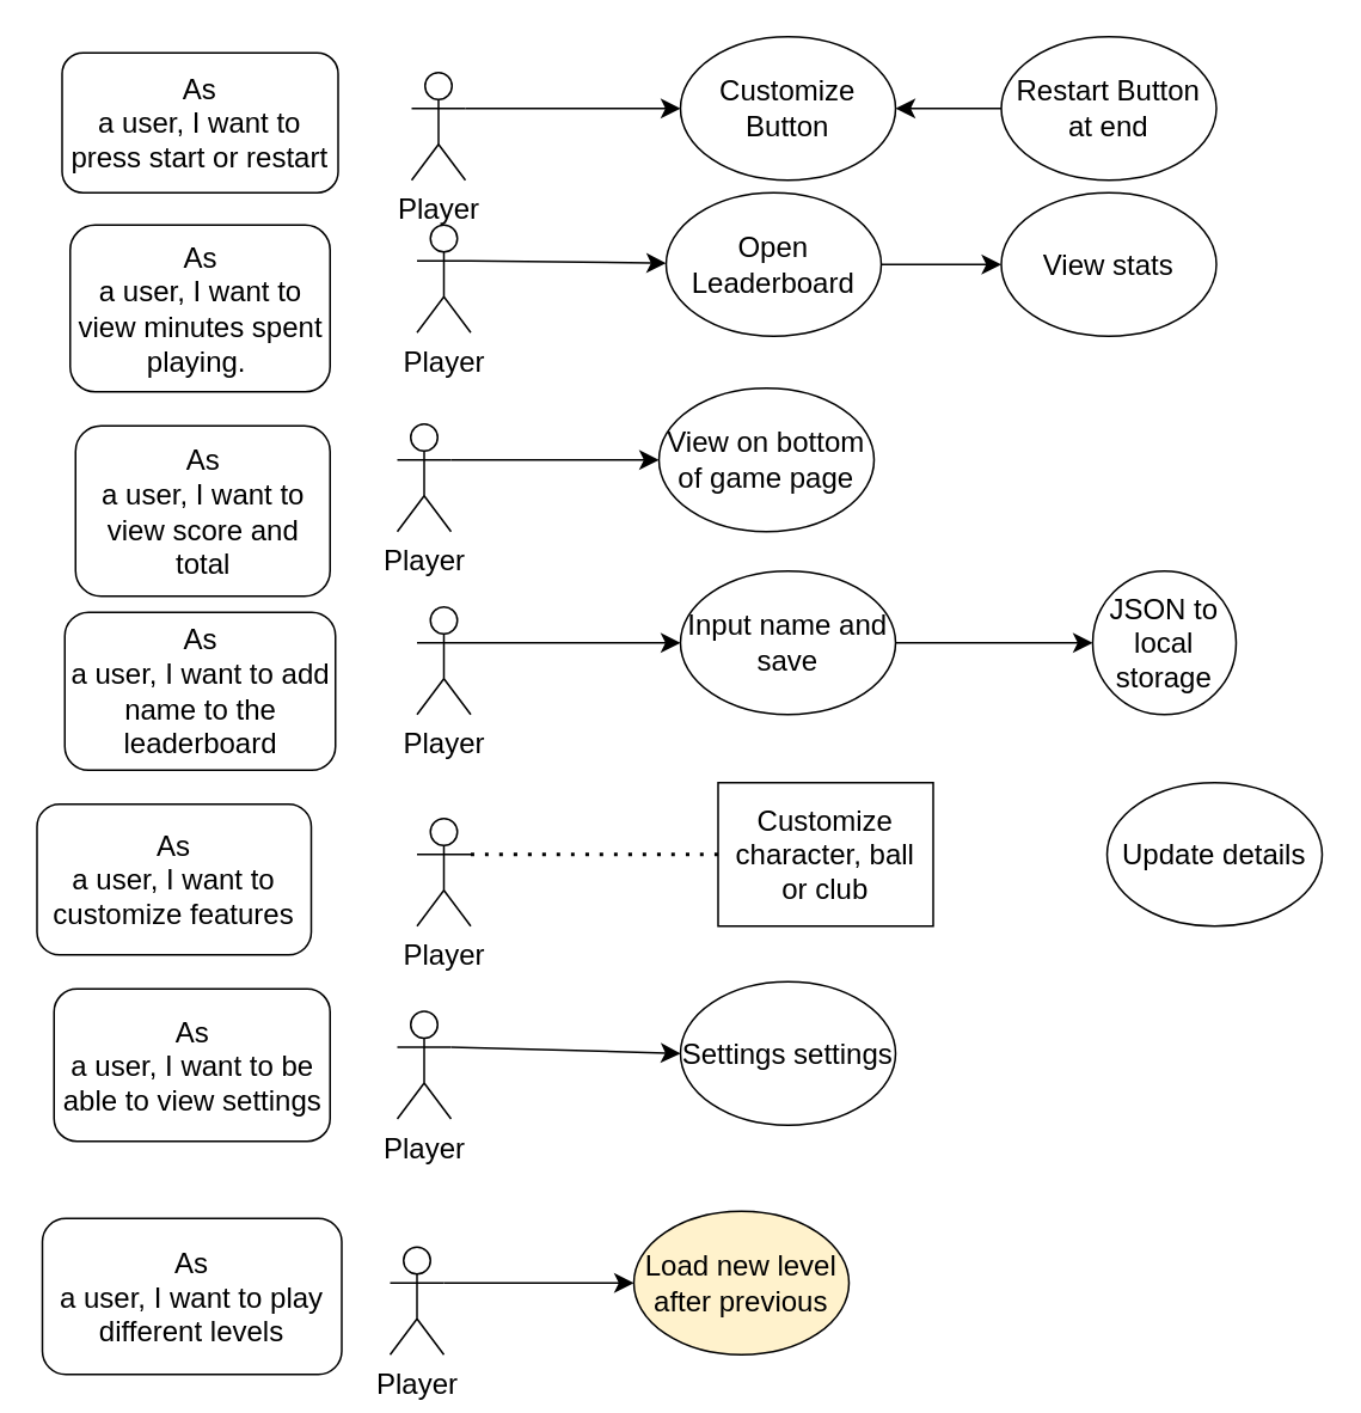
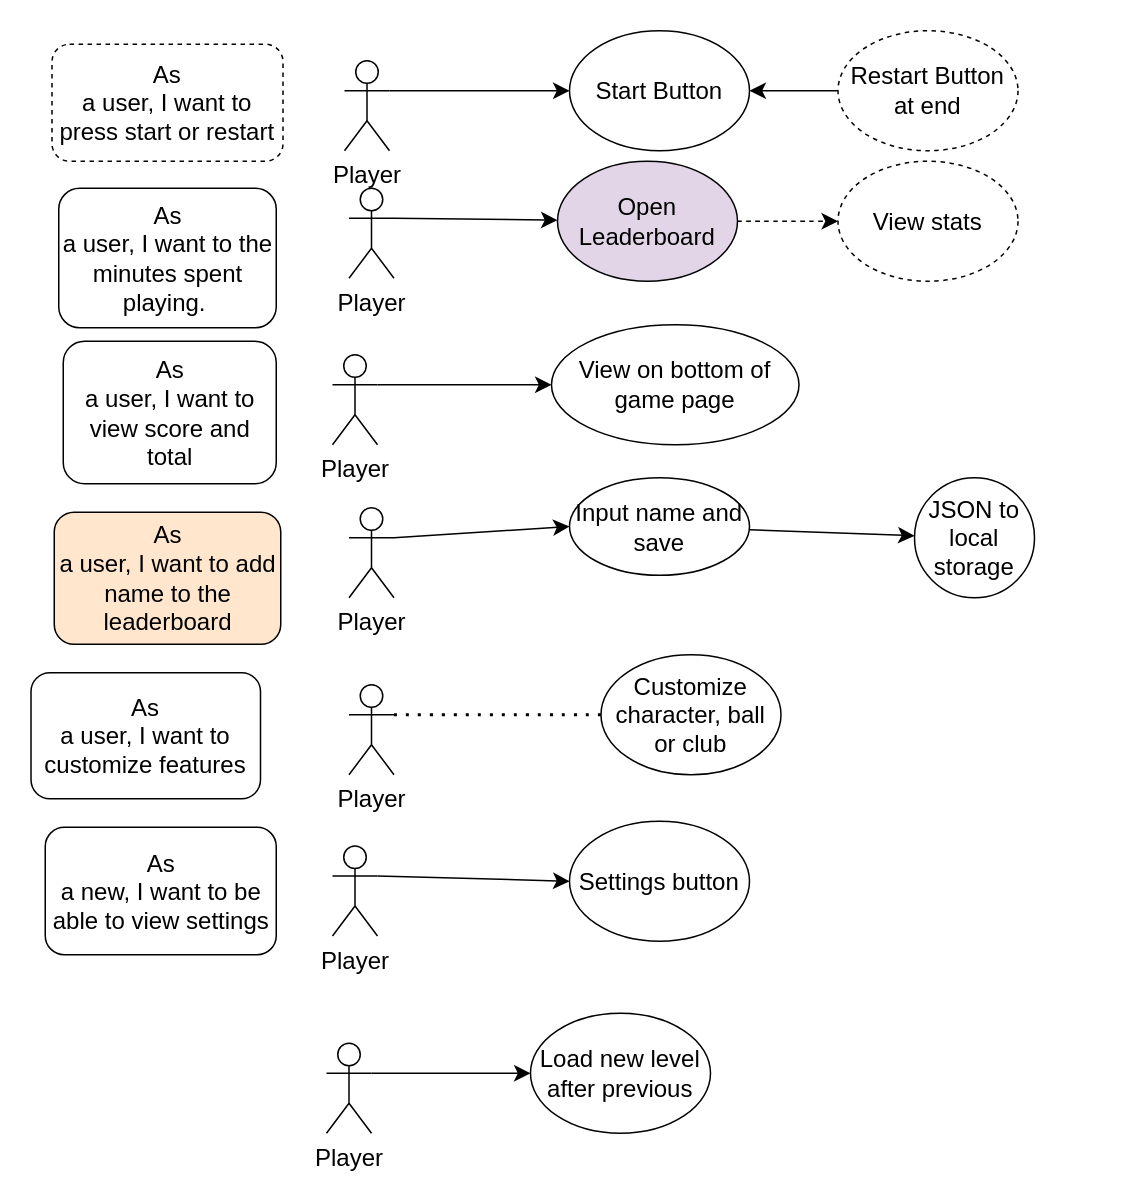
  <mxCell id="0" />
  <mxCell id="1" parent="0" />
- <mxCell id="2" value="As&lt;br&gt;a user, I want to press start or restart" style="rounded=1;whiteSpace=wrap;html=1;fontSize=16;" vertex="1" parent="1"><mxGeometry x="34" y="29" width="154" height="78" as="geometry" /></mxCell>
- <mxCell id="3" value="&lt;p class=&quot;MsoNormal&quot;&gt;As&lt;br/&gt;a user, I want to view minutes spent playing.&amp;nbsp;&lt;/p&gt;" style="rounded=1;whiteSpace=wrap;html=1;fontSize=16;" vertex="1" parent="1"><mxGeometry x="38.5" y="125" width="145" height="93" as="geometry" /></mxCell>
- <mxCell id="4" value="&lt;p class=&quot;MsoNormal&quot;&gt;As&lt;br/&gt;a user, I want to view score and total&lt;/p&gt;" style="rounded=1;whiteSpace=wrap;html=1;fontSize=16;" vertex="1" parent="1"><mxGeometry x="41.5" y="237" width="142" height="95" as="geometry" /></mxCell>
- <mxCell id="5" value="&lt;p class=&quot;MsoNormal&quot;&gt;As&lt;br/&gt;a user, I want to add name to the leaderboard&lt;/p&gt;" style="rounded=1;whiteSpace=wrap;html=1;fontSize=16;" vertex="1" parent="1"><mxGeometry x="35.5" y="341" width="151" height="88" as="geometry" /></mxCell>
+ <mxCell id="2" value="As&lt;br&gt;a user, I want to press start or restart" style="rounded=1;whiteSpace=wrap;html=1;fontSize=16;dashed=1;" vertex="1" parent="1"><mxGeometry x="34" y="29" width="154" height="78" as="geometry" /></mxCell>
+ <mxCell id="3" value="&lt;p class=&quot;MsoNormal&quot;&gt;As&lt;br/&gt;a user, I want to the minutes spent playing.&amp;nbsp;&lt;/p&gt;" style="rounded=1;whiteSpace=wrap;html=1;fontSize=16;" vertex="1" parent="1"><mxGeometry x="38.5" y="125" width="145" height="93" as="geometry" /></mxCell>
+ <mxCell id="4" value="&lt;p class=&quot;MsoNormal&quot;&gt;As&lt;br/&gt;a user, I want to view score and total&lt;/p&gt;" style="rounded=1;whiteSpace=wrap;html=1;fontSize=16;" vertex="1" parent="1"><mxGeometry x="41.5" y="227" width="142" height="95" as="geometry" /></mxCell>
+ <mxCell id="5" value="&lt;p class=&quot;MsoNormal&quot;&gt;As&lt;br/&gt;a user, I want to add name to the leaderboard&lt;/p&gt;" style="rounded=1;whiteSpace=wrap;html=1;fontSize=16;fillColor=#ffe6cc;" vertex="1" parent="1"><mxGeometry x="35.5" y="341" width="151" height="88" as="geometry" /></mxCell>
  <mxCell id="6" value="&lt;p class=&quot;MsoNormal&quot;&gt;As&lt;br/&gt;a user, I want to customize features&lt;/p&gt;" style="rounded=1;whiteSpace=wrap;html=1;fontSize=16;" vertex="1" parent="1"><mxGeometry x="20" y="448" width="153" height="84" as="geometry" /></mxCell>
- <mxCell id="7" value="&lt;p class=&quot;MsoNormal&quot;&gt;As&lt;br/&gt;a user, I want to be able to view settings&lt;/p&gt;" style="rounded=1;whiteSpace=wrap;html=1;fontSize=16;" vertex="1" parent="1"><mxGeometry x="29.5" y="551" width="154" height="85" as="geometry" /></mxCell>
- <mxCell id="8" value="&lt;p class=&quot;MsoNormal&quot;&gt;As&lt;br/&gt;a user, I want to play different levels&lt;/p&gt;" style="rounded=1;whiteSpace=wrap;html=1;fontSize=16;" vertex="1" parent="1"><mxGeometry x="23" y="679" width="167" height="87" as="geometry" /></mxCell>
+ <mxCell id="7" value="&lt;p class=&quot;MsoNormal&quot;&gt;As&lt;br/&gt;a new, I want to be able to view settings&lt;/p&gt;" style="rounded=1;whiteSpace=wrap;html=1;fontSize=16;" vertex="1" parent="1"><mxGeometry x="29.5" y="551" width="154" height="85" as="geometry" /></mxCell>
  <mxCell id="9" value="Player&lt;br&gt;" style="shape=umlActor;verticalLabelPosition=bottom;verticalAlign=top;html=1;outlineConnect=0;fontSize=16;" vertex="1" parent="1"><mxGeometry x="232" y="338" width="30" height="60" as="geometry" /></mxCell>
  <mxCell id="10" value="Player&lt;br&gt;" style="shape=umlActor;verticalLabelPosition=bottom;verticalAlign=top;html=1;outlineConnect=0;fontSize=16;" vertex="1" parent="1"><mxGeometry x="232" y="456" width="30" height="60" as="geometry" /></mxCell>
  <mxCell id="11" style="edgeStyle=none;curved=1;rounded=0;orthogonalLoop=1;jettySize=auto;html=1;exitX=1;exitY=0.333;exitDx=0;exitDy=0;exitPerimeter=0;entryX=0;entryY=0.5;entryDx=0;entryDy=0;fontSize=12;startSize=8;endSize=8;" edge="1" parent="1" source="12" target="33"><mxGeometry relative="1" as="geometry" /></mxCell>
  <mxCell id="12" value="Player&lt;br&gt;" style="shape=umlActor;verticalLabelPosition=bottom;verticalAlign=top;html=1;outlineConnect=0;fontSize=16;" vertex="1" parent="1"><mxGeometry x="221" y="563.5" width="30" height="60" as="geometry" /></mxCell>
  <mxCell id="13" style="edgeStyle=none;curved=1;rounded=0;orthogonalLoop=1;jettySize=auto;html=1;exitX=1;exitY=0.333;exitDx=0;exitDy=0;exitPerimeter=0;entryX=0;entryY=0.5;entryDx=0;entryDy=0;fontSize=12;startSize=8;endSize=8;" edge="1" parent="1" source="14" target="34"><mxGeometry relative="1" as="geometry" /></mxCell>
  <mxCell id="14" value="Player&lt;br&gt;" style="shape=umlActor;verticalLabelPosition=bottom;verticalAlign=top;html=1;outlineConnect=0;fontSize=16;" vertex="1" parent="1"><mxGeometry x="217" y="695" width="30" height="60" as="geometry" /></mxCell>
  <mxCell id="15" value="Player&lt;br&gt;" style="shape=umlActor;verticalLabelPosition=bottom;verticalAlign=top;html=1;outlineConnect=0;fontSize=16;" vertex="1" parent="1"><mxGeometry x="221" y="236" width="30" height="60" as="geometry" /></mxCell>
  <mxCell id="16" value="Player&lt;br&gt;" style="shape=umlActor;verticalLabelPosition=bottom;verticalAlign=top;html=1;outlineConnect=0;fontSize=16;" vertex="1" parent="1"><mxGeometry x="232" y="125" width="30" height="60" as="geometry" /></mxCell>
  <mxCell id="17" style="edgeStyle=none;curved=1;rounded=0;orthogonalLoop=1;jettySize=auto;html=1;exitX=1;exitY=0.333;exitDx=0;exitDy=0;exitPerimeter=0;fontSize=12;startSize=8;endSize=8;" edge="1" parent="1" source="18" target="19"><mxGeometry relative="1" as="geometry" /></mxCell>
  <mxCell id="18" value="Player&lt;br&gt;" style="shape=umlActor;verticalLabelPosition=bottom;verticalAlign=top;html=1;outlineConnect=0;fontSize=16;" vertex="1" parent="1"><mxGeometry x="229" y="40" width="30" height="60" as="geometry" /></mxCell>
- <mxCell id="19" value="Customize Button" style="ellipse;whiteSpace=wrap;html=1;fontSize=16;" vertex="1" parent="1"><mxGeometry x="379" y="20" width="120" height="80" as="geometry" /></mxCell>
- <mxCell id="20" value="Restart Button at end" style="ellipse;whiteSpace=wrap;html=1;fontSize=16;" vertex="1" parent="1"><mxGeometry x="558" y="20" width="120" height="80" as="geometry" /></mxCell>
+ <mxCell id="19" value="Start Button" style="ellipse;whiteSpace=wrap;html=1;fontSize=16;" vertex="1" parent="1"><mxGeometry x="379" y="20" width="120" height="80" as="geometry" /></mxCell>
+ <mxCell id="20" value="Restart Button at end" style="ellipse;whiteSpace=wrap;html=1;fontSize=16;dashed=1;" vertex="1" parent="1"><mxGeometry x="558" y="20" width="120" height="80" as="geometry" /></mxCell>
  <mxCell id="21" value="" style="endArrow=classic;html=1;rounded=0;fontSize=12;startSize=8;endSize=8;curved=1;entryX=1;entryY=0.5;entryDx=0;entryDy=0;exitX=0;exitY=0.5;exitDx=0;exitDy=0;" edge="1" parent="1" source="20" target="19"><mxGeometry width="50" height="50" relative="1" as="geometry"><mxPoint x="492" y="503" as="sourcePoint" /><mxPoint x="542" y="453" as="targetPoint" /></mxGeometry></mxCell>
  <mxCell id="22" value="" style="endArrow=classic;html=1;rounded=0;fontSize=12;startSize=8;endSize=8;curved=1;exitX=1;exitY=0.333;exitDx=0;exitDy=0;exitPerimeter=0;" edge="1" parent="1" source="16" target="23"><mxGeometry width="50" height="50" relative="1" as="geometry"><mxPoint x="492" y="503" as="sourcePoint" /><mxPoint x="357" y="145" as="targetPoint" /></mxGeometry></mxCell>
- <mxCell id="23" value="Open Leaderboard" style="ellipse;whiteSpace=wrap;html=1;fontSize=16;" vertex="1" parent="1"><mxGeometry x="371" y="107" width="120" height="80" as="geometry" /></mxCell>
- <mxCell id="24" value="View stats" style="ellipse;whiteSpace=wrap;html=1;fontSize=16;" vertex="1" parent="1"><mxGeometry x="558" y="107" width="120" height="80" as="geometry" /></mxCell>
- <mxCell id="25" value="" style="endArrow=classic;html=1;rounded=0;fontSize=12;startSize=8;endSize=8;curved=1;exitX=1;exitY=0.5;exitDx=0;exitDy=0;entryX=0;entryY=0.5;entryDx=0;entryDy=0;" edge="1" parent="1" source="23" target="24"><mxGeometry width="50" height="50" relative="1" as="geometry"><mxPoint x="492" y="503" as="sourcePoint" /><mxPoint x="542" y="453" as="targetPoint" /></mxGeometry></mxCell>
+ <mxCell id="23" value="Open Leaderboard" style="ellipse;whiteSpace=wrap;html=1;fontSize=16;fillColor=#e1d5e7;" vertex="1" parent="1"><mxGeometry x="371" y="107" width="120" height="80" as="geometry" /></mxCell>
+ <mxCell id="24" value="View stats" style="ellipse;whiteSpace=wrap;html=1;fontSize=16;dashed=1;" vertex="1" parent="1"><mxGeometry x="558" y="107" width="120" height="80" as="geometry" /></mxCell>
+ <mxCell id="25" value="" style="endArrow=classic;html=1;rounded=0;fontSize=12;startSize=8;endSize=8;curved=1;exitX=1;exitY=0.5;exitDx=0;exitDy=0;entryX=0;entryY=0.5;entryDx=0;entryDy=0;dashed=1;" edge="1" parent="1" source="23" target="24"><mxGeometry width="50" height="50" relative="1" as="geometry"><mxPoint x="492" y="503" as="sourcePoint" /><mxPoint x="542" y="453" as="targetPoint" /></mxGeometry></mxCell>
  <mxCell id="26" value="" style="endArrow=classic;html=1;rounded=0;fontSize=12;startSize=8;endSize=8;curved=1;exitX=1;exitY=0.333;exitDx=0;exitDy=0;exitPerimeter=0;" edge="1" parent="1" source="15" target="27"><mxGeometry width="50" height="50" relative="1" as="geometry"><mxPoint x="492" y="503" as="sourcePoint" /><mxPoint x="347" y="256" as="targetPoint" /></mxGeometry></mxCell>
- <mxCell id="27" value="View on bottom of game page" style="ellipse;whiteSpace=wrap;html=1;fontSize=16;" vertex="1" parent="1"><mxGeometry x="367" y="216" width="120" height="80" as="geometry" /></mxCell>
+ <mxCell id="27" value="View on bottom of game page" style="ellipse;whiteSpace=wrap;html=1;fontSize=16;" vertex="1" parent="1"><mxGeometry x="367" y="216" width="165" height="80" as="geometry" /></mxCell>
  <mxCell id="28" value="" style="edgeStyle=none;curved=1;rounded=0;orthogonalLoop=1;jettySize=auto;html=1;fontSize=12;startSize=8;endSize=8;" edge="1" parent="1" source="29" target="31"><mxGeometry relative="1" as="geometry" /></mxCell>
- <mxCell id="29" value="Input name and save" style="ellipse;whiteSpace=wrap;html=1;fontSize=16;" vertex="1" parent="1"><mxGeometry x="379" y="318" width="120" height="80" as="geometry" /></mxCell>
+ <mxCell id="29" value="Input name and save" style="ellipse;whiteSpace=wrap;html=1;fontSize=16;" vertex="1" parent="1"><mxGeometry x="379" y="318" width="120" height="65" as="geometry" /></mxCell>
  <mxCell id="30" value="" style="endArrow=classic;html=1;rounded=0;fontSize=12;startSize=8;endSize=8;curved=1;exitX=1;exitY=0.333;exitDx=0;exitDy=0;exitPerimeter=0;entryX=0;entryY=0.5;entryDx=0;entryDy=0;" edge="1" parent="1" source="9" target="29"><mxGeometry width="50" height="50" relative="1" as="geometry"><mxPoint x="492" y="503" as="sourcePoint" /><mxPoint x="542" y="453" as="targetPoint" /></mxGeometry></mxCell>
  <mxCell id="31" value="JSON to local storage" style="ellipse;whiteSpace=wrap;html=1;fontSize=16;" vertex="1" parent="1"><mxGeometry x="609" y="318" width="80" height="80" as="geometry" /></mxCell>
- <mxCell id="32" value="Customize character, ball or club" style="whiteSpace=wrap;html=1;fontSize=16;rounded=0;" vertex="1" parent="1"><mxGeometry x="400" y="436" width="120" height="80" as="geometry" /></mxCell>
- <mxCell id="33" value="Settings settings" style="ellipse;whiteSpace=wrap;html=1;fontSize=16;" vertex="1" parent="1"><mxGeometry x="379" y="547" width="120" height="80" as="geometry" /></mxCell>
- <mxCell id="34" value="Load new level after previous" style="ellipse;whiteSpace=wrap;html=1;fontSize=16;fillColor=#fff2cc;" vertex="1" parent="1"><mxGeometry x="353" y="675" width="120" height="80" as="geometry" /></mxCell>
+ <mxCell id="32" value="Customize character, ball or club" style="ellipse;whiteSpace=wrap;html=1;fontSize=16;" vertex="1" parent="1"><mxGeometry x="400" y="436" width="120" height="80" as="geometry" /></mxCell>
+ <mxCell id="33" value="Settings button" style="ellipse;whiteSpace=wrap;html=1;fontSize=16;" vertex="1" parent="1"><mxGeometry x="379" y="547" width="120" height="80" as="geometry" /></mxCell>
+ <mxCell id="34" value="Load new level after previous" style="ellipse;whiteSpace=wrap;html=1;fontSize=16;" vertex="1" parent="1"><mxGeometry x="353" y="675" width="120" height="80" as="geometry" /></mxCell>
  <mxCell id="35" value="" style="endArrow=none;dashed=1;html=1;dashPattern=1 3;strokeWidth=2;rounded=0;fontSize=12;startSize=8;endSize=8;curved=1;exitX=1;exitY=0.333;exitDx=0;exitDy=0;exitPerimeter=0;entryX=0;entryY=0.5;entryDx=0;entryDy=0;" edge="1" parent="1" source="10" target="32"><mxGeometry width="50" height="50" relative="1" as="geometry"><mxPoint x="492" y="303" as="sourcePoint" /><mxPoint x="542" y="253" as="targetPoint" /></mxGeometry></mxCell>
- <mxCell id="36" value="Update details" style="ellipse;whiteSpace=wrap;html=1;fontSize=16;" vertex="1" parent="1"><mxGeometry x="617" y="436" width="120" height="80" as="geometry" /></mxCell>
